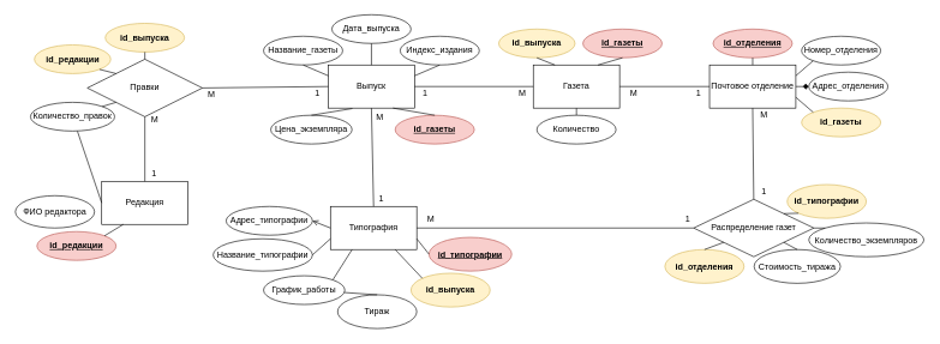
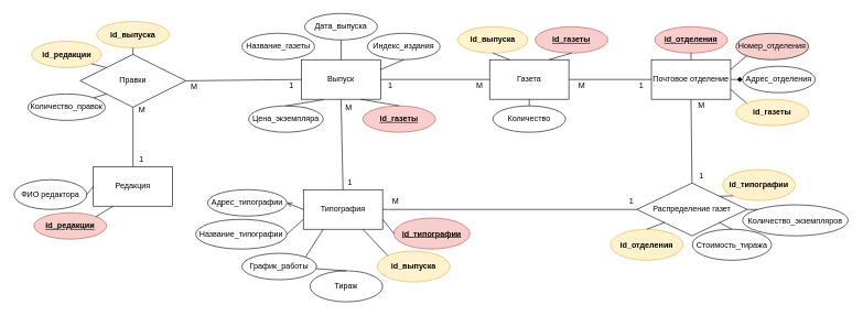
  <mxCell id="0" />
  <mxCell id="1" parent="0" />
  <mxCell id="2" value="Выпуск" style="rounded=0;whiteSpace=wrap;html=1;" parent="1" vertex="1"><mxGeometry x="455" y="90" width="120" height="60" as="geometry" /></mxCell>
  <mxCell id="3" value="Типография" style="rounded=0;whiteSpace=wrap;html=1;" parent="1" vertex="1"><mxGeometry x="458" y="287" width="120" height="60" as="geometry" /></mxCell>
  <mxCell id="4" value="Почтовое отделение" style="rounded=0;whiteSpace=wrap;html=1;" parent="1" vertex="1"><mxGeometry x="985" y="90" width="120" height="60" as="geometry" /></mxCell>
  <mxCell id="5" value="Редакция" style="rounded=0;whiteSpace=wrap;html=1;" parent="1" vertex="1"><mxGeometry x="140" y="252" width="120" height="60" as="geometry" /></mxCell>
  <mxCell id="6" value="Название_газеты" style="ellipse;whiteSpace=wrap;html=1;" parent="1" vertex="1"><mxGeometry x="365" y="50" width="110" height="40" as="geometry" /></mxCell>
- <mxCell id="7" value="" style="endArrow=none;html=1;exitX=0;exitY=0.25;exitDx=0;exitDy=0;entryX=0.5;entryY=1;entryDx=0;entryDy=0;" parent="1" source="2" target="6" edge="1"><mxGeometry width="50" height="50" relative="1" as="geometry"><mxPoint x="675" y="140" as="sourcePoint" /><mxPoint x="725" y="90" as="targetPoint" /></mxGeometry></mxCell>
  <mxCell id="8" value="Индекс_издания" style="ellipse;whiteSpace=wrap;html=1;" parent="1" vertex="1"><mxGeometry x="555" y="50" width="110" height="40" as="geometry" /></mxCell>
  <mxCell id="9" value="" style="endArrow=none;html=1;exitX=1;exitY=0.25;exitDx=0;exitDy=0;entryX=0.5;entryY=1;entryDx=0;entryDy=0;" parent="1" source="2" target="8" edge="1"><mxGeometry width="50" height="50" relative="1" as="geometry"><mxPoint x="595" y="100" as="sourcePoint" /><mxPoint x="645" y="50" as="targetPoint" /></mxGeometry></mxCell>
  <mxCell id="10" value="Цена_экземпляра" style="ellipse;whiteSpace=wrap;html=1;" parent="1" vertex="1"><mxGeometry x="375" y="160" width="113" height="40" as="geometry" /></mxCell>
  <mxCell id="11" value="Название_типографии" style="ellipse;whiteSpace=wrap;html=1;" parent="1" vertex="1"><mxGeometry x="295" y="332" width="138" height="45" as="geometry" /></mxCell>
  <mxCell id="12" value="Адрес_типографии" style="ellipse;whiteSpace=wrap;html=1;" parent="1" vertex="1"><mxGeometry x="313" y="287" width="120" height="40" as="geometry" /></mxCell>
  <mxCell id="13" value="" style="endArrow=open;html=1;entryX=1;entryY=0.5;entryDx=0;entryDy=0;exitX=0;exitY=0.5;exitDx=0;exitDy=0;" parent="1" source="3" target="12" edge="1"><mxGeometry width="50" height="50" relative="1" as="geometry"><mxPoint x="485" y="287" as="sourcePoint" /><mxPoint x="608" y="287" as="targetPoint" /></mxGeometry></mxCell>
  <mxCell id="14" value="" style="endArrow=none;html=1;exitX=0;exitY=0.75;exitDx=0;exitDy=0;entryX=1;entryY=0.5;entryDx=0;entryDy=0;" parent="1" source="3" target="11" edge="1"><mxGeometry width="50" height="50" relative="1" as="geometry"><mxPoint x="558" y="337" as="sourcePoint" /><mxPoint x="608" y="287" as="targetPoint" /></mxGeometry></mxCell>
- <mxCell id="15" value="Номер_отделения" style="ellipse;whiteSpace=wrap;html=1;" parent="1" vertex="1"><mxGeometry x="1113" y="50" width="110" height="40" as="geometry" /></mxCell>
+ <mxCell id="15" value="Номер_отделения" style="ellipse;whiteSpace=wrap;html=1;fillColor=#f8cecc;" parent="1" vertex="1"><mxGeometry x="1113" y="50" width="110" height="40" as="geometry" /></mxCell>
  <mxCell id="16" value="" style="endArrow=none;html=1;entryX=0;entryY=1;entryDx=0;entryDy=0;exitX=1;exitY=0.25;exitDx=0;exitDy=0;" parent="1" source="4" target="15" edge="1"><mxGeometry width="50" height="50" relative="1" as="geometry"><mxPoint x="995" y="120" as="sourcePoint" /><mxPoint x="1045" y="70" as="targetPoint" /></mxGeometry></mxCell>
  <mxCell id="17" value="Адрес_отделения" style="ellipse;whiteSpace=wrap;html=1;" parent="1" vertex="1"><mxGeometry x="1123" y="100" width="110" height="40" as="geometry" /></mxCell>
  <mxCell id="18" value="" style="endArrow=diamond;html=1;exitX=1;exitY=0.5;exitDx=0;exitDy=0;entryX=0;entryY=0.5;entryDx=0;entryDy=0;" parent="1" source="4" target="17" edge="1"><mxGeometry width="50" height="50" relative="1" as="geometry"><mxPoint x="1055" y="70" as="sourcePoint" /><mxPoint x="1105" y="20" as="targetPoint" /></mxGeometry></mxCell>
  <mxCell id="19" value="Распределение газет" style="rhombus;whiteSpace=wrap;html=1;" parent="1" vertex="1"><mxGeometry x="963" y="277" width="167" height="80" as="geometry" /></mxCell>
  <mxCell id="20" value="&lt;b&gt;&lt;u&gt;id_редакции&lt;/u&gt;&lt;/b&gt;" style="ellipse;whiteSpace=wrap;html=1;fillColor=#f8cecc;strokeColor=#b85450;" parent="1" vertex="1"><mxGeometry x="50" y="322" width="110" height="40" as="geometry" /></mxCell>
  <mxCell id="21" value="" style="endArrow=none;html=1;entryX=1;entryY=0;entryDx=0;entryDy=0;exitX=0.25;exitY=1;exitDx=0;exitDy=0;" parent="1" source="5" target="20" edge="1"><mxGeometry width="50" height="50" relative="1" as="geometry"><mxPoint x="30" y="262" as="sourcePoint" /><mxPoint x="80" y="212" as="targetPoint" /></mxGeometry></mxCell>
  <mxCell id="22" value="ФИО редактора" style="ellipse;whiteSpace=wrap;html=1;" parent="1" vertex="1"><mxGeometry x="20" y="272" width="110" height="45" as="geometry" /></mxCell>
- <mxCell id="23" value="" style="endArrow=none;html=1;exitX=0;exitY=0.5;exitDx=0;exitDy=0;" parent="1" source="5" target="51" edge="1"><mxGeometry width="50" height="50" relative="1" as="geometry"><mxPoint x="-60" y="252" as="sourcePoint" /><mxPoint x="-10" y="202" as="targetPoint" /></mxGeometry></mxCell>
+ <mxCell id="23" value="" style="endArrow=none;html=1;entryX=1;entryY=0.5;entryDx=0;entryDy=0;exitX=0;exitY=0.5;exitDx=0;exitDy=0;" parent="1" source="5" target="22" edge="1"><mxGeometry width="50" height="50" relative="1" as="geometry"><mxPoint x="-60" y="252" as="sourcePoint" /><mxPoint x="-10" y="202" as="targetPoint" /></mxGeometry></mxCell>
  <mxCell id="24" value="&lt;b&gt;&lt;u&gt;id_отделения&lt;/u&gt;&lt;/b&gt;" style="ellipse;whiteSpace=wrap;html=1;fillColor=#f8cecc;strokeColor=#b85450;" parent="1" vertex="1"><mxGeometry x="990" y="40" width="110" height="40" as="geometry" /></mxCell>
  <mxCell id="25" value="" style="endArrow=none;html=1;entryX=0.5;entryY=0;entryDx=0;entryDy=0;exitX=0.5;exitY=1;exitDx=0;exitDy=0;" parent="1" source="24" target="4" edge="1"><mxGeometry width="50" height="50" relative="1" as="geometry"><mxPoint x="905" y="220" as="sourcePoint" /><mxPoint x="955" y="170" as="targetPoint" /></mxGeometry></mxCell>
  <mxCell id="26" value="&lt;b&gt;&lt;u&gt;id_газеты&lt;/u&gt;&lt;/b&gt;" style="ellipse;whiteSpace=wrap;html=1;fillColor=#f8cecc;strokeColor=#b85450;" parent="1" vertex="1"><mxGeometry x="548" y="160" width="110" height="40" as="geometry" /></mxCell>
  <mxCell id="27" value="" style="endArrow=none;html=1;entryX=0.5;entryY=0;entryDx=0;entryDy=0;exitX=0.75;exitY=1;exitDx=0;exitDy=0;" parent="1" source="2" target="26" edge="1"><mxGeometry width="50" height="50" relative="1" as="geometry"><mxPoint x="705" y="230" as="sourcePoint" /><mxPoint x="755" y="180" as="targetPoint" /></mxGeometry></mxCell>
  <mxCell id="28" value="&lt;b&gt;&lt;u&gt;id_типографии&lt;/u&gt;&lt;/b&gt;" style="ellipse;whiteSpace=wrap;html=1;fillColor=#f8cecc;strokeColor=#b85450;" parent="1" vertex="1"><mxGeometry x="595" y="330" width="115" height="47" as="geometry" /></mxCell>
  <mxCell id="29" value="" style="endArrow=none;html=1;exitX=1;exitY=0.75;exitDx=0;exitDy=0;entryX=0;entryY=0.5;entryDx=0;entryDy=0;" parent="1" source="3" target="28" edge="1"><mxGeometry width="50" height="50" relative="1" as="geometry"><mxPoint x="740" y="177" as="sourcePoint" /><mxPoint x="790" y="127" as="targetPoint" /></mxGeometry></mxCell>
  <mxCell id="30" value="&lt;b&gt;id_типографии&lt;/b&gt;" style="ellipse;whiteSpace=wrap;html=1;fillColor=#fff2cc;strokeColor=#d6b656;" parent="1" vertex="1"><mxGeometry x="1093" y="256.5" width="110" height="47" as="geometry" /></mxCell>
  <mxCell id="31" value="" style="endArrow=none;html=1;entryX=1;entryY=0;entryDx=0;entryDy=0;exitX=0;exitY=1;exitDx=0;exitDy=0;" parent="1" source="30" target="19" edge="1"><mxGeometry width="50" height="50" relative="1" as="geometry"><mxPoint x="870" y="382" as="sourcePoint" /><mxPoint x="920" y="332" as="targetPoint" /></mxGeometry></mxCell>
  <mxCell id="32" value="Количество_экземпляров" style="ellipse;whiteSpace=wrap;html=1;" parent="1" vertex="1"><mxGeometry x="1123" y="310" width="160" height="47" as="geometry" /></mxCell>
  <mxCell id="33" value="&lt;b&gt;id_выпуска&lt;/b&gt;" style="ellipse;whiteSpace=wrap;html=1;fillColor=#fff2cc;strokeColor=#d6b656;" parent="1" vertex="1"><mxGeometry x="570" y="380" width="110" height="47" as="geometry" /></mxCell>
  <mxCell id="34" value="" style="endArrow=none;html=1;entryX=0.75;entryY=1;entryDx=0;entryDy=0;exitX=0;exitY=0;exitDx=0;exitDy=0;" parent="1" source="33" target="3" edge="1"><mxGeometry width="50" height="50" relative="1" as="geometry"><mxPoint x="620" y="370" as="sourcePoint" /><mxPoint x="730" y="247" as="targetPoint" /></mxGeometry></mxCell>
  <mxCell id="35" value="&lt;b&gt;id_газеты&lt;/b&gt;" style="ellipse;whiteSpace=wrap;html=1;fillColor=#fff2cc;strokeColor=#d6b656;" parent="1" vertex="1"><mxGeometry x="1113" y="150" width="110" height="40" as="geometry" /></mxCell>
  <mxCell id="36" value="" style="endArrow=none;html=1;entryX=0;entryY=0;entryDx=0;entryDy=0;exitX=1;exitY=0.75;exitDx=0;exitDy=0;" parent="1" source="4" target="35" edge="1"><mxGeometry width="50" height="50" relative="1" as="geometry"><mxPoint x="796" y="190" as="sourcePoint" /><mxPoint x="846" y="140" as="targetPoint" /></mxGeometry></mxCell>
  <mxCell id="37" value="" style="endArrow=none;html=1;entryX=0;entryY=0;entryDx=0;entryDy=0;exitX=1;exitY=0.5;exitDx=0;exitDy=0;" parent="1" target="32" edge="1" source="19"><mxGeometry width="50" height="50" relative="1" as="geometry"><mxPoint x="1090" y="297" as="sourcePoint" /><mxPoint x="1130" y="257" as="targetPoint" /></mxGeometry></mxCell>
  <mxCell id="38" value="Стоимость_тиража" style="ellipse;whiteSpace=wrap;html=1;" parent="1" vertex="1"><mxGeometry x="1047" y="347" width="120" height="47" as="geometry" /></mxCell>
  <mxCell id="39" value="" style="endArrow=none;html=1;entryX=0.5;entryY=0;entryDx=0;entryDy=0;exitX=1;exitY=1;exitDx=0;exitDy=0;" parent="1" source="19" target="38" edge="1"><mxGeometry width="50" height="50" relative="1" as="geometry"><mxPoint x="1093" y="337" as="sourcePoint" /><mxPoint x="986.5" y="237" as="targetPoint" /></mxGeometry></mxCell>
  <mxCell id="40" value="Дата_выпуска" style="ellipse;whiteSpace=wrap;html=1;" vertex="1" parent="1"><mxGeometry x="460" y="20" width="110" height="40" as="geometry" /></mxCell>
  <mxCell id="41" value="" style="endArrow=none;html=1;entryX=0.5;entryY=1;entryDx=0;entryDy=0;exitX=0.5;exitY=0;exitDx=0;exitDy=0;" edge="1" parent="1" source="2" target="40"><mxGeometry width="50" height="50" relative="1" as="geometry"><mxPoint x="635" y="250" as="sourcePoint" /><mxPoint x="685" y="200" as="targetPoint" /></mxGeometry></mxCell>
  <mxCell id="42" value="&lt;b&gt;id_отделения&lt;/b&gt;" style="ellipse;whiteSpace=wrap;html=1;fillColor=#fff2cc;strokeColor=#d6b656;" vertex="1" parent="1"><mxGeometry x="923" y="347" width="110" height="47" as="geometry" /></mxCell>
  <mxCell id="43" value="" style="endArrow=none;html=1;entryX=0;entryY=1;entryDx=0;entryDy=0;exitX=0.5;exitY=0;exitDx=0;exitDy=0;" edge="1" parent="1" source="42" target="19"><mxGeometry width="50" height="50" relative="1" as="geometry"><mxPoint x="966.5" y="277" as="sourcePoint" /><mxPoint x="1001.25" y="337" as="targetPoint" /></mxGeometry></mxCell>
  <mxCell id="44" value="Тираж" style="ellipse;whiteSpace=wrap;html=1;" vertex="1" parent="1"><mxGeometry x="468" y="410" width="110" height="47" as="geometry" /></mxCell>
  <mxCell id="45" value="График_работы" style="ellipse;whiteSpace=wrap;html=1;" vertex="1" parent="1"><mxGeometry x="365" y="383.5" width="113" height="40" as="geometry" /></mxCell>
  <mxCell id="46" value="" style="endArrow=none;html=1;entryX=0.25;entryY=1;entryDx=0;entryDy=0;exitX=1;exitY=0;exitDx=0;exitDy=0;" edge="1" parent="1" source="45" target="3"><mxGeometry width="50" height="50" relative="1" as="geometry"><mxPoint x="368" y="347" as="sourcePoint" /><mxPoint x="418" y="297" as="targetPoint" /></mxGeometry></mxCell>
  <mxCell id="47" value="" style="endArrow=none;html=1;exitX=0.5;exitY=0;exitDx=0;exitDy=0;" edge="1" parent="1" source="44" target="45"><mxGeometry width="50" height="50" relative="1" as="geometry"><mxPoint x="368" y="347" as="sourcePoint" /><mxPoint x="488" y="347" as="targetPoint" /></mxGeometry></mxCell>
  <mxCell id="48" value="Правки" style="rhombus;whiteSpace=wrap;html=1;" vertex="1" parent="1"><mxGeometry x="120" y="82" width="160" height="80" as="geometry" /></mxCell>
  <mxCell id="49" value="&lt;b&gt;id_редакции&lt;/b&gt;" style="ellipse;whiteSpace=wrap;html=1;fillColor=#fff2cc;strokeColor=#d6b656;" vertex="1" parent="1"><mxGeometry x="46.5" y="62" width="106" height="40" as="geometry" /></mxCell>
  <mxCell id="50" value="&lt;b&gt;id_выпуска&lt;/b&gt;" style="ellipse;whiteSpace=wrap;html=1;fillColor=#fff2cc;strokeColor=#d6b656;" vertex="1" parent="1"><mxGeometry x="145" y="32" width="110" height="40" as="geometry" /></mxCell>
  <mxCell id="51" value="Количество_правок" style="ellipse;whiteSpace=wrap;html=1;" vertex="1" parent="1"><mxGeometry x="41" y="142" width="117" height="40" as="geometry" /></mxCell>
  <mxCell id="52" value="" style="endArrow=none;html=1;exitX=0;exitY=0;exitDx=0;exitDy=0;entryX=1;entryY=1;entryDx=0;entryDy=0;" edge="1" parent="1" source="48" target="49"><mxGeometry width="50" height="50" relative="1" as="geometry"><mxPoint x="217" y="62" as="sourcePoint" /><mxPoint x="267" y="12" as="targetPoint" /></mxGeometry></mxCell>
  <mxCell id="53" value="" style="endArrow=none;html=1;exitX=0.5;exitY=0;exitDx=0;exitDy=0;entryX=0.5;entryY=1;entryDx=0;entryDy=0;" edge="1" parent="1" source="48" target="50"><mxGeometry width="50" height="50" relative="1" as="geometry"><mxPoint x="217" y="62" as="sourcePoint" /><mxPoint x="327" y="102" as="targetPoint" /></mxGeometry></mxCell>
  <mxCell id="54" value="" style="endArrow=none;html=1;entryX=1;entryY=0;entryDx=0;entryDy=0;exitX=0;exitY=1;exitDx=0;exitDy=0;" edge="1" parent="1" source="48" target="51"><mxGeometry width="50" height="50" relative="1" as="geometry"><mxPoint x="160" y="142" as="sourcePoint" /><mxPoint x="267" y="12" as="targetPoint" /></mxGeometry></mxCell>
  <mxCell id="55" value="" style="endArrow=none;html=1;exitX=0.5;exitY=0;exitDx=0;exitDy=0;" edge="1" parent="1" source="5" target="48"><mxGeometry width="50" height="50" relative="1" as="geometry"><mxPoint x="90" y="-58" as="sourcePoint" /><mxPoint x="140" y="-108" as="targetPoint" /></mxGeometry></mxCell>
  <mxCell id="56" value="Газета" style="rounded=0;whiteSpace=wrap;html=1;" vertex="1" parent="1"><mxGeometry x="740" y="90" width="120" height="60" as="geometry" /></mxCell>
  <mxCell id="57" value="Количество" style="ellipse;whiteSpace=wrap;html=1;" vertex="1" parent="1"><mxGeometry x="745" y="160" width="110" height="40" as="geometry" /></mxCell>
  <mxCell id="58" value="&lt;b&gt;&lt;u&gt;id_газеты&lt;/u&gt;&lt;/b&gt;" style="ellipse;whiteSpace=wrap;html=1;fillColor=#f8cecc;strokeColor=#b85450;" vertex="1" parent="1"><mxGeometry x="809" y="40" width="110" height="40" as="geometry" /></mxCell>
  <mxCell id="59" value="&lt;b&gt;id_выпуска&lt;/b&gt;" style="ellipse;whiteSpace=wrap;html=1;fillColor=#fff2cc;strokeColor=#d6b656;" vertex="1" parent="1"><mxGeometry x="692" y="40" width="106" height="40" as="geometry" /></mxCell>
  <mxCell id="60" value="" style="endArrow=none;html=1;exitX=0.25;exitY=0;exitDx=0;exitDy=0;entryX=0.5;entryY=1;entryDx=0;entryDy=0;" edge="1" parent="1" source="56" target="59"><mxGeometry width="50" height="50" relative="1" as="geometry"><mxPoint x="820" y="60" as="sourcePoint" /><mxPoint x="870" y="10" as="targetPoint" /></mxGeometry></mxCell>
  <mxCell id="61" value="" style="endArrow=none;html=1;entryX=0.5;entryY=0;entryDx=0;entryDy=0;exitX=0.5;exitY=1;exitDx=0;exitDy=0;" edge="1" parent="1" source="56" target="57"><mxGeometry width="50" height="50" relative="1" as="geometry"><mxPoint x="810" y="70" as="sourcePoint" /><mxPoint x="860" y="20" as="targetPoint" /></mxGeometry></mxCell>
  <mxCell id="62" value="" style="endArrow=none;html=1;exitX=0.75;exitY=0;exitDx=0;exitDy=0;entryX=0.5;entryY=1;entryDx=0;entryDy=0;" edge="1" parent="1" source="56" target="58"><mxGeometry width="50" height="50" relative="1" as="geometry"><mxPoint x="810" y="70" as="sourcePoint" /><mxPoint x="860" y="20" as="targetPoint" /></mxGeometry></mxCell>
  <mxCell id="63" value="" style="endArrow=none;html=1;entryX=0.279;entryY=1.01;entryDx=0;entryDy=0;exitX=0.5;exitY=0;exitDx=0;exitDy=0;entryPerimeter=0;" edge="1" parent="1" source="10" target="2"><mxGeometry width="50" height="50" relative="1" as="geometry"><mxPoint x="505" y="150" as="sourcePoint" /><mxPoint x="555" y="100" as="targetPoint" /></mxGeometry></mxCell>
  <mxCell id="64" value="" style="endArrow=none;html=1;exitX=1;exitY=0.5;exitDx=0;exitDy=0;entryX=0;entryY=0.5;entryDx=0;entryDy=0;" edge="1" parent="1" source="48" target="2"><mxGeometry width="50" height="50" relative="1" as="geometry"><mxPoint x="365" y="100" as="sourcePoint" /><mxPoint x="415" y="50" as="targetPoint" /></mxGeometry></mxCell>
  <mxCell id="65" value="" style="endArrow=none;html=1;entryX=0.5;entryY=1;entryDx=0;entryDy=0;exitX=0.5;exitY=0;exitDx=0;exitDy=0;" edge="1" parent="1" source="3" target="2"><mxGeometry width="50" height="50" relative="1" as="geometry"><mxPoint x="515" y="280" as="sourcePoint" /><mxPoint x="605" y="220" as="targetPoint" /></mxGeometry></mxCell>
  <mxCell id="66" value="" style="endArrow=none;html=1;exitX=1;exitY=0.5;exitDx=0;exitDy=0;entryX=0;entryY=0.5;entryDx=0;entryDy=0;" edge="1" parent="1" source="2" target="56"><mxGeometry width="50" height="50" relative="1" as="geometry"><mxPoint x="745" y="70" as="sourcePoint" /><mxPoint x="795" y="20" as="targetPoint" /></mxGeometry></mxCell>
  <mxCell id="67" value="" style="endArrow=none;html=1;exitX=1;exitY=0.5;exitDx=0;exitDy=0;" edge="1" parent="1" source="56" target="4"><mxGeometry width="50" height="50" relative="1" as="geometry"><mxPoint x="1032" y="40" as="sourcePoint" /><mxPoint x="1082" y="-10" as="targetPoint" /></mxGeometry></mxCell>
  <mxCell id="68" value="" style="endArrow=none;html=1;exitX=0.5;exitY=0;exitDx=0;exitDy=0;entryX=0.5;entryY=1;entryDx=0;entryDy=0;" edge="1" parent="1" source="19" target="4"><mxGeometry width="50" height="50" relative="1" as="geometry"><mxPoint x="1023" y="210" as="sourcePoint" /><mxPoint x="1073" y="160" as="targetPoint" /></mxGeometry></mxCell>
  <mxCell id="69" value="" style="endArrow=none;html=1;exitX=1;exitY=0.5;exitDx=0;exitDy=0;" edge="1" parent="1" source="3" target="19"><mxGeometry width="50" height="50" relative="1" as="geometry"><mxPoint x="875" y="227" as="sourcePoint" /><mxPoint x="925" y="177" as="targetPoint" /></mxGeometry></mxCell>
  <mxCell id="70" value="1" style="text;html=1;strokeColor=none;fillColor=none;align=center;verticalAlign=middle;whiteSpace=wrap;rounded=0;" vertex="1" parent="1"><mxGeometry x="509" y="266" width="40" height="20" as="geometry" /></mxCell>
  <mxCell id="71" value="M" style="text;html=1;strokeColor=none;fillColor=none;align=center;verticalAlign=middle;whiteSpace=wrap;rounded=0;" vertex="1" parent="1"><mxGeometry x="507" y="153" width="40" height="20" as="geometry" /></mxCell>
  <mxCell id="72" value="M" style="text;html=1;strokeColor=none;fillColor=none;align=center;verticalAlign=middle;whiteSpace=wrap;rounded=0;" vertex="1" parent="1"><mxGeometry x="273" y="122" width="40" height="20" as="geometry" /></mxCell>
  <mxCell id="73" value="1" style="text;html=1;strokeColor=none;fillColor=none;align=center;verticalAlign=middle;whiteSpace=wrap;rounded=0;" vertex="1" parent="1"><mxGeometry x="420" y="120" width="40" height="20" as="geometry" /></mxCell>
  <mxCell id="74" value="1" style="text;html=1;strokeColor=none;fillColor=none;align=center;verticalAlign=middle;whiteSpace=wrap;rounded=0;" vertex="1" parent="1"><mxGeometry x="193" y="232" width="40" height="20" as="geometry" /></mxCell>
  <mxCell id="75" value="M" style="text;html=1;strokeColor=none;fillColor=none;align=center;verticalAlign=middle;whiteSpace=wrap;rounded=0;" vertex="1" parent="1"><mxGeometry x="194" y="157" width="40" height="20" as="geometry" /></mxCell>
  <mxCell id="76" value="1" style="text;html=1;strokeColor=none;fillColor=none;align=center;verticalAlign=middle;whiteSpace=wrap;rounded=0;" vertex="1" parent="1"><mxGeometry x="570" y="120" width="40" height="20" as="geometry" /></mxCell>
  <mxCell id="77" value="M" style="text;html=1;strokeColor=none;fillColor=none;align=center;verticalAlign=middle;whiteSpace=wrap;rounded=0;" vertex="1" parent="1"><mxGeometry x="705" y="120" width="40" height="20" as="geometry" /></mxCell>
  <mxCell id="78" value="M" style="text;html=1;strokeColor=none;fillColor=none;align=center;verticalAlign=middle;whiteSpace=wrap;rounded=0;" vertex="1" parent="1"><mxGeometry x="860" y="120" width="40" height="20" as="geometry" /></mxCell>
  <mxCell id="79" value="1" style="text;html=1;strokeColor=none;fillColor=none;align=center;verticalAlign=middle;whiteSpace=wrap;rounded=0;" vertex="1" parent="1"><mxGeometry x="950" y="120" width="40" height="20" as="geometry" /></mxCell>
  <mxCell id="80" value="M" style="text;html=1;strokeColor=none;fillColor=none;align=center;verticalAlign=middle;whiteSpace=wrap;rounded=0;" vertex="1" parent="1"><mxGeometry x="1041" y="150" width="40" height="20" as="geometry" /></mxCell>
  <mxCell id="81" value="M" style="text;html=1;strokeColor=none;fillColor=none;align=center;verticalAlign=middle;whiteSpace=wrap;rounded=0;" vertex="1" parent="1"><mxGeometry x="578" y="295" width="40" height="20" as="geometry" /></mxCell>
  <mxCell id="82" value="1" style="text;html=1;strokeColor=none;fillColor=none;align=center;verticalAlign=middle;whiteSpace=wrap;rounded=0;" vertex="1" parent="1"><mxGeometry x="1041" y="257" width="40" height="20" as="geometry" /></mxCell>
  <mxCell id="83" value="1" style="text;html=1;strokeColor=none;fillColor=none;align=center;verticalAlign=middle;whiteSpace=wrap;rounded=0;" vertex="1" parent="1"><mxGeometry x="935" y="294" width="40" height="20" as="geometry" /></mxCell>
